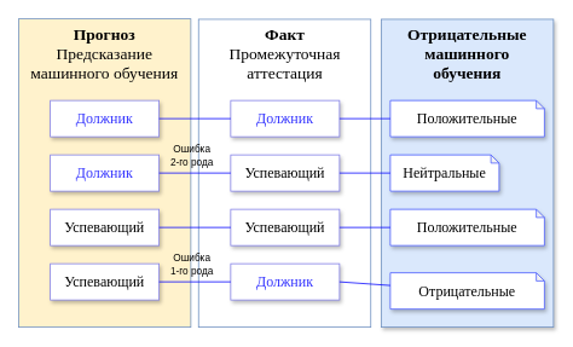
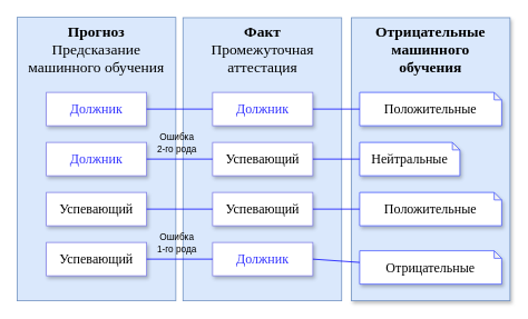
  <mxCell id="0" style=";html=1;" />
  <mxCell id="1" style=";html=1;" parent="0" />
- <mxCell id="2" value="&lt;font style=&quot;font-size: 18px;&quot; face=&quot;Calibri&quot;&gt;&lt;span style=&quot;&quot;&gt;&lt;b&gt;Факт&lt;/b&gt;&lt;br&gt;Промежуточная аттестация&lt;br&gt;&lt;/span&gt;&lt;/font&gt;" style="whiteSpace=wrap;html=1;fillColor=#ffffff;fontSize=14;strokeColor=#6c8ebf;verticalAlign=top;" parent="1" vertex="1"><mxGeometry x="218.5" y="20.44" width="190" height="339.56" as="geometry" /></mxCell>
- <mxCell id="3" value="&lt;font style=&quot;font-size: 18px;&quot; face=&quot;Calibri&quot;&gt;&lt;b&gt;Прогноз&lt;/b&gt;&lt;br&gt;Предсказание&lt;br&gt;машинного обучения&lt;br&gt;&lt;/font&gt;" style="whiteSpace=wrap;html=1;fillColor=#fff2cc;fontSize=14;strokeColor=#6c8ebf;verticalAlign=top;" parent="1" vertex="1"><mxGeometry x="20" y="20" width="190" height="340" as="geometry" /></mxCell>
+ <mxCell id="2" value="&lt;font style=&quot;font-size: 18px;&quot; face=&quot;Calibri&quot;&gt;&lt;span style=&quot;&quot;&gt;&lt;b&gt;Факт&lt;/b&gt;&lt;br&gt;Промежуточная аттестация&lt;br&gt;&lt;/span&gt;&lt;/font&gt;" style="whiteSpace=wrap;html=1;fillColor=#dae8fc;fontSize=14;strokeColor=#6c8ebf;verticalAlign=top;" parent="1" vertex="1"><mxGeometry x="218.5" y="20.44" width="190" height="339.56" as="geometry" /></mxCell>
+ <mxCell id="3" value="&lt;font style=&quot;font-size: 18px;&quot; face=&quot;Calibri&quot;&gt;&lt;b&gt;Прогноз&lt;/b&gt;&lt;br&gt;Предсказание&lt;br&gt;машинного обучения&lt;br&gt;&lt;/font&gt;" style="whiteSpace=wrap;html=1;fillColor=#dae8fc;fontSize=14;strokeColor=#6c8ebf;verticalAlign=top;" parent="1" vertex="1"><mxGeometry x="20" y="20" width="190" height="340" as="geometry" /></mxCell>
  <mxCell id="4" value="&lt;font style=&quot;font-size: 18px;&quot; face=&quot;Calibri&quot;&gt;&lt;span style=&quot;&quot;&gt;&lt;b&gt;Отрицательные машинного&lt;br&gt;обучения&lt;/b&gt;&lt;br&gt;&lt;/span&gt;&lt;/font&gt;" style="whiteSpace=wrap;html=1;fillColor=#dae8fc;fontSize=14;strokeColor=#6c8ebf;verticalAlign=top;shadow=1;" parent="1" vertex="1"><mxGeometry x="420" y="20.44" width="190" height="339.56" as="geometry" /></mxCell>
  <mxCell id="5" value="&lt;font style=&quot;font-size: 16px;&quot; face=&quot;Calibri&quot;&gt;Должник&lt;/font&gt;" style="rounded=0;whiteSpace=wrap;html=1;strokeColor=#807ee7;shadow=1;fontColor=#3333FF;" vertex="1" parent="1"><mxGeometry x="55" y="110" width="120" height="40" as="geometry" /></mxCell>
  <mxCell id="6" value="&lt;font style=&quot;font-size: 16px;&quot; face=&quot;Calibri&quot;&gt;Должник&lt;/font&gt;" style="rounded=0;whiteSpace=wrap;html=1;strokeColor=#807ee7;shadow=1;fontColor=#3333FF;" vertex="1" parent="1"><mxGeometry x="254" y="110" width="120" height="40" as="geometry" /></mxCell>
  <mxCell id="7" value="&lt;font style=&quot;font-size: 16px;&quot; face=&quot;Calibri&quot;&gt;Должник&lt;/font&gt;" style="rounded=0;whiteSpace=wrap;html=1;strokeColor=#807ee7;glass=0;shadow=1;fontColor=#3333FF;" vertex="1" parent="1"><mxGeometry x="55" y="170" width="120" height="40" as="geometry" /></mxCell>
  <mxCell id="8" value="&lt;font style=&quot;font-size: 16px;&quot; face=&quot;Calibri&quot;&gt;Успевающий&lt;/font&gt;" style="rounded=0;whiteSpace=wrap;html=1;strokeColor=#807ee7;shadow=1;" vertex="1" parent="1"><mxGeometry x="254" y="170" width="120" height="40" as="geometry" /></mxCell>
  <mxCell id="9" value="&lt;font style=&quot;font-size: 16px;&quot; face=&quot;Calibri&quot;&gt;Успевающий&lt;/font&gt;" style="rounded=0;whiteSpace=wrap;html=1;strokeColor=#807ee7;shadow=1;" vertex="1" parent="1"><mxGeometry x="55" y="230" width="120" height="40" as="geometry" /></mxCell>
  <mxCell id="10" value="&lt;font style=&quot;font-size: 16px;&quot; face=&quot;Calibri&quot;&gt;Успевающий&lt;/font&gt;" style="rounded=0;whiteSpace=wrap;html=1;strokeColor=#807ee7;shadow=1;" vertex="1" parent="1"><mxGeometry x="254" y="230" width="120" height="40" as="geometry" /></mxCell>
  <mxCell id="11" value="&lt;font style=&quot;font-size: 16px;&quot; face=&quot;Calibri&quot;&gt;Успевающий&lt;/font&gt;" style="rounded=0;whiteSpace=wrap;html=1;strokeColor=#807ee7;shadow=1;" vertex="1" parent="1"><mxGeometry x="55" y="290" width="120" height="40" as="geometry" /></mxCell>
  <mxCell id="12" value="&lt;font style=&quot;font-size: 16px;&quot; face=&quot;Calibri&quot;&gt;Должник&lt;/font&gt;" style="rounded=0;whiteSpace=wrap;html=1;strokeColor=#807ee7;shadow=1;fontColor=#3333FF;" vertex="1" parent="1"><mxGeometry x="254" y="290" width="120" height="40" as="geometry" /></mxCell>
  <mxCell id="13" value="&lt;span style=&quot;color: rgb(0, 0, 0); font-family: Calibri; font-size: 16px;&quot;&gt;Положительные&lt;/span&gt;" style="shape=note;whiteSpace=wrap;html=1;backgroundOutline=1;darkOpacity=0.05;strokeColor=#475AFF;shadow=1;size=9;fontColor=#4D5EFF;" vertex="1" parent="1"><mxGeometry x="430" y="110" width="170" height="40" as="geometry" /></mxCell>
  <mxCell id="14" value="&lt;font style=&quot;font-size: 16px;&quot; face=&quot;Calibri&quot;&gt;Положительные&lt;br&gt;&lt;/font&gt;" style="shape=note;whiteSpace=wrap;html=1;backgroundOutline=1;darkOpacity=0.05;strokeColor=#475AFF;shadow=1;size=9;" vertex="1" parent="1"><mxGeometry x="430" y="230" width="170" height="40" as="geometry" /></mxCell>
  <mxCell id="15" value="&lt;font face=&quot;Calibri&quot;&gt;&lt;span style=&quot;font-size: 16px;&quot;&gt;Нейтральные&lt;br&gt;&lt;/span&gt;&lt;/font&gt;" style="shape=note;whiteSpace=wrap;html=1;backgroundOutline=1;darkOpacity=0.05;strokeColor=#475AFF;shadow=1;size=9;gradientColor=none;" vertex="1" parent="1"><mxGeometry x="430" y="170" width="120" height="40" as="geometry" /></mxCell>
  <mxCell id="16" value="&lt;font style=&quot;font-size: 16px;&quot; face=&quot;Calibri&quot;&gt;Отрицательные&lt;br&gt;&lt;/font&gt;" style="shape=note;whiteSpace=wrap;html=1;backgroundOutline=1;darkOpacity=0.05;strokeColor=#475AFF;shadow=1;size=9;" vertex="1" parent="1"><mxGeometry x="430" y="300" width="170" height="40" as="geometry" /></mxCell>
  <mxCell id="17" value="" style="endArrow=none;html=1;rounded=0;entryX=0;entryY=0.5;entryDx=0;entryDy=0;entryPerimeter=0;exitX=1;exitY=0.5;exitDx=0;exitDy=0;strokeColor=#0000FF;" edge="1" parent="1" source="6" target="13"><mxGeometry width="50" height="50" relative="1" as="geometry"><mxPoint x="350" y="350" as="sourcePoint" /><mxPoint x="400" y="300" as="targetPoint" /></mxGeometry></mxCell>
  <mxCell id="18" value="" style="endArrow=none;html=1;rounded=0;entryX=0;entryY=0.5;entryDx=0;entryDy=0;entryPerimeter=0;exitX=1;exitY=0.5;exitDx=0;exitDy=0;strokeColor=#0000FF;" edge="1" parent="1" source="8" target="15"><mxGeometry width="50" height="50" relative="1" as="geometry"><mxPoint x="384" y="140" as="sourcePoint" /><mxPoint x="440" y="140" as="targetPoint" /></mxGeometry></mxCell>
  <mxCell id="19" value="" style="endArrow=none;html=1;rounded=0;entryX=0;entryY=0.5;entryDx=0;entryDy=0;entryPerimeter=0;exitX=1;exitY=0.5;exitDx=0;exitDy=0;strokeColor=#0000FF;" edge="1" parent="1" source="10" target="14"><mxGeometry width="50" height="50" relative="1" as="geometry"><mxPoint x="394" y="150" as="sourcePoint" /><mxPoint x="450" y="150" as="targetPoint" /></mxGeometry></mxCell>
  <mxCell id="20" value="" style="endArrow=none;html=1;rounded=0;exitX=1;exitY=0.5;exitDx=0;exitDy=0;strokeColor=#0000FF;" edge="1" parent="1" source="12" target="16"><mxGeometry width="50" height="50" relative="1" as="geometry"><mxPoint x="404" y="160" as="sourcePoint" /><mxPoint x="460" y="160" as="targetPoint" /></mxGeometry></mxCell>
  <mxCell id="21" value="" style="endArrow=none;html=1;rounded=0;entryX=0;entryY=0.5;entryDx=0;entryDy=0;exitX=1;exitY=0.5;exitDx=0;exitDy=0;strokeColor=#0000FF;" edge="1" parent="1" source="5" target="6"><mxGeometry width="50" height="50" relative="1" as="geometry"><mxPoint x="180" y="129.5" as="sourcePoint" /><mxPoint x="236" y="129.5" as="targetPoint" /></mxGeometry></mxCell>
  <mxCell id="22" value="" style="endArrow=none;html=1;rounded=0;entryX=0;entryY=0.5;entryDx=0;entryDy=0;exitX=1;exitY=0.5;exitDx=0;exitDy=0;strokeColor=#0000FF;" edge="1" parent="1" source="7" target="8"><mxGeometry width="50" height="50" relative="1" as="geometry"><mxPoint x="185" y="140" as="sourcePoint" /><mxPoint x="264" y="140" as="targetPoint" /></mxGeometry></mxCell>
  <mxCell id="23" value="" style="endArrow=none;html=1;rounded=0;entryX=0;entryY=0.5;entryDx=0;entryDy=0;exitX=1;exitY=0.5;exitDx=0;exitDy=0;strokeColor=#0000FF;" edge="1" parent="1" source="9" target="10"><mxGeometry width="50" height="50" relative="1" as="geometry"><mxPoint x="185" y="200" as="sourcePoint" /><mxPoint x="264" y="200" as="targetPoint" /></mxGeometry></mxCell>
  <mxCell id="24" value="" style="endArrow=none;html=1;rounded=0;entryX=0;entryY=0.5;entryDx=0;entryDy=0;exitX=1;exitY=0.5;exitDx=0;exitDy=0;strokeColor=#0000FF;" edge="1" parent="1" source="11" target="12"><mxGeometry width="50" height="50" relative="1" as="geometry"><mxPoint x="195" y="210" as="sourcePoint" /><mxPoint x="274" y="210" as="targetPoint" /></mxGeometry></mxCell>
  <mxCell id="25" value="Ошибка&lt;br&gt;1-го рода" style="edgeLabel;html=1;align=center;verticalAlign=middle;resizable=0;points=[];labelBackgroundColor=none;" vertex="1" connectable="0" parent="24"><mxGeometry x="0.038" relative="1" as="geometry"><mxPoint x="-6" y="-20" as="offset" /></mxGeometry></mxCell>
  <mxCell id="26" value="Ошибка&lt;br&gt;2-го рода" style="edgeLabel;html=1;align=center;verticalAlign=middle;resizable=0;points=[];labelBackgroundColor=none;" vertex="1" connectable="0" parent="24"><mxGeometry x="0.038" relative="1" as="geometry"><mxPoint x="-6" y="-140" as="offset" /></mxGeometry></mxCell>
